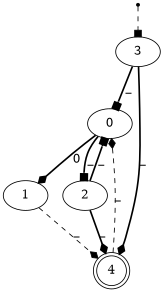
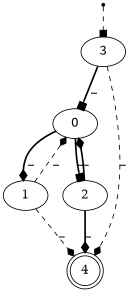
  digraph {
    edge [arrowhead=diamond style=bold]
    inic [shape=point]
    3
    0
    4 [shape=doublecircle]
    1
    2
    inic -> 3 [arrowhead=box style=dashed]
    3 -> 0 [arrowhead=box label=_]
-   3 -> 4 [label=_]
-   0 -> 1 [label=0]
+   3 -> 4 [label=_ style=dashed]
+   0 -> 1 [label=_]
    0 -> 2 [arrowhead=box label=_]
-   4 -> 0 [label=_ style=dashed]
+   1 -> 0 [label=_ style=dashed]
    1 -> 4 [label=_ style=dashed]
-   2 -> 0 [arrowhead=box label=_]
+   2 -> 0 [label=_]
    2 -> 4 [label=_]
  }
